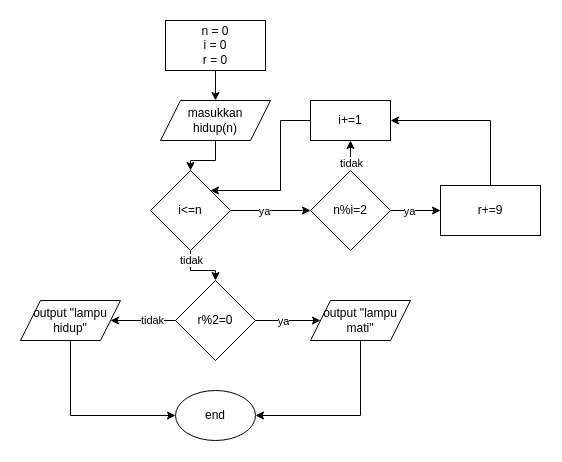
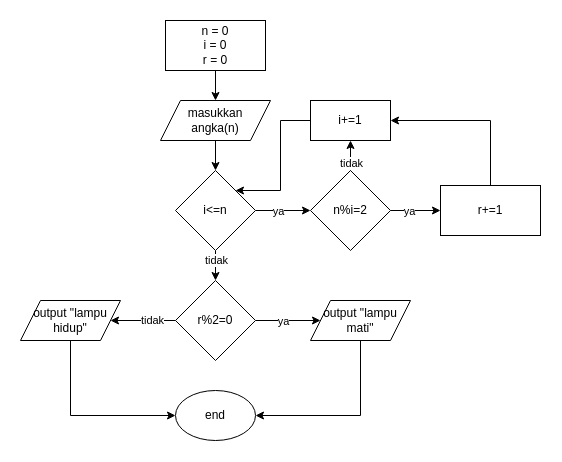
  <mxCell id="0" />
  <mxCell id="1" parent="0" />
  <mxCell id="2" value="" style="edgeStyle=orthogonalEdgeStyle;rounded=0;orthogonalLoop=1;jettySize=auto;html=1;" edge="1" parent="1" source="3" target="10"><mxGeometry relative="1" as="geometry" /></mxCell>
- <mxCell id="3" value="masukkan&lt;br&gt;hidup(n)" style="shape=parallelogram;perimeter=parallelogramPerimeter;whiteSpace=wrap;html=1;fixedSize=1;" vertex="1" parent="1"><mxGeometry x="160" y="100" width="110" height="40" as="geometry" /></mxCell>
+ <mxCell id="3" value="masukkan&lt;br&gt;angka(n)" style="shape=parallelogram;perimeter=parallelogramPerimeter;whiteSpace=wrap;html=1;fixedSize=1;" vertex="1" parent="1"><mxGeometry x="160" y="100" width="110" height="40" as="geometry" /></mxCell>
  <mxCell id="4" style="edgeStyle=orthogonalEdgeStyle;rounded=0;orthogonalLoop=1;jettySize=auto;html=1;entryX=0.5;entryY=0;entryDx=0;entryDy=0;" edge="1" parent="1" source="5" target="3"><mxGeometry relative="1" as="geometry" /></mxCell>
  <mxCell id="5" value="n = 0&lt;br&gt;i = 0&lt;br&gt;r = 0" style="rounded=0;whiteSpace=wrap;html=1;" vertex="1" parent="1"><mxGeometry x="165" y="20" width="100" height="50" as="geometry" /></mxCell>
  <mxCell id="6" value="" style="edgeStyle=orthogonalEdgeStyle;rounded=0;orthogonalLoop=1;jettySize=auto;html=1;" edge="1" parent="1" source="10" target="22"><mxGeometry relative="1" as="geometry" /></mxCell>
  <mxCell id="7" value="tidak" style="edgeLabel;html=1;align=center;verticalAlign=middle;resizable=0;points=[];" vertex="1" connectable="0" parent="6"><mxGeometry x="-0.658" relative="1" as="geometry"><mxPoint as="offset" /></mxGeometry></mxCell>
  <mxCell id="8" value="" style="edgeStyle=orthogonalEdgeStyle;rounded=0;orthogonalLoop=1;jettySize=auto;html=1;" edge="1" parent="1" source="10" target="13"><mxGeometry relative="1" as="geometry" /></mxCell>
  <mxCell id="9" value="ya" style="edgeLabel;html=1;align=center;verticalAlign=middle;resizable=0;points=[];" vertex="1" connectable="0" parent="8"><mxGeometry x="-0.183" relative="1" as="geometry"><mxPoint as="offset" /></mxGeometry></mxCell>
- <mxCell id="10" value="i&amp;lt;=n" style="rhombus;whiteSpace=wrap;html=1;" vertex="1" parent="1"><mxGeometry x="150" y="170" width="80" height="80" as="geometry" /></mxCell>
+ <mxCell id="10" value="i&amp;lt;=n" style="rhombus;whiteSpace=wrap;html=1;" vertex="1" parent="1"><mxGeometry x="175" y="170" width="80" height="80" as="geometry" /></mxCell>
  <mxCell id="11" value="" style="edgeStyle=orthogonalEdgeStyle;rounded=0;orthogonalLoop=1;jettySize=auto;html=1;" edge="1" parent="1" source="13" target="29"><mxGeometry relative="1" as="geometry" /></mxCell>
  <mxCell id="12" value="tidak" style="edgeLabel;html=1;align=center;verticalAlign=middle;resizable=0;points=[];" vertex="1" connectable="0" parent="11"><mxGeometry x="-0.677" relative="1" as="geometry"><mxPoint as="offset" /></mxGeometry></mxCell>
  <mxCell id="13" value="n%i=2" style="rhombus;whiteSpace=wrap;html=1;" vertex="1" parent="1"><mxGeometry x="310" y="170" width="80" height="80" as="geometry" /></mxCell>
  <mxCell id="14" style="edgeStyle=orthogonalEdgeStyle;rounded=0;orthogonalLoop=1;jettySize=auto;html=1;entryX=1;entryY=0.5;entryDx=0;entryDy=0;" edge="1" parent="1" source="15" target="29"><mxGeometry relative="1" as="geometry"><Array as="points"><mxPoint x="490" y="120" /></Array></mxGeometry></mxCell>
- <mxCell id="15" value="r+=9" style="rounded=0;whiteSpace=wrap;html=1;" vertex="1" parent="1"><mxGeometry x="440" y="185" width="100" height="50" as="geometry" /></mxCell>
+ <mxCell id="15" value="r+=1" style="rounded=0;whiteSpace=wrap;html=1;" vertex="1" parent="1"><mxGeometry x="440" y="185" width="100" height="50" as="geometry" /></mxCell>
  <mxCell id="16" value="" style="edgeStyle=orthogonalEdgeStyle;rounded=0;orthogonalLoop=1;jettySize=auto;html=1;" edge="1" parent="1" source="13" target="15"><mxGeometry relative="1" as="geometry" /></mxCell>
  <mxCell id="17" value="ya" style="edgeLabel;html=1;align=center;verticalAlign=middle;resizable=0;points=[];" vertex="1" connectable="0" parent="16"><mxGeometry x="-0.296" relative="1" as="geometry"><mxPoint as="offset" /></mxGeometry></mxCell>
  <mxCell id="18" value="" style="edgeStyle=orthogonalEdgeStyle;rounded=0;orthogonalLoop=1;jettySize=auto;html=1;" edge="1" parent="1" source="22" target="24"><mxGeometry relative="1" as="geometry" /></mxCell>
  <mxCell id="19" value="ya" style="edgeLabel;html=1;align=center;verticalAlign=middle;resizable=0;points=[];" vertex="1" connectable="0" parent="18"><mxGeometry x="-0.177" relative="1" as="geometry"><mxPoint as="offset" /></mxGeometry></mxCell>
  <mxCell id="20" value="" style="edgeStyle=orthogonalEdgeStyle;rounded=0;orthogonalLoop=1;jettySize=auto;html=1;" edge="1" parent="1" source="22" target="26"><mxGeometry relative="1" as="geometry" /></mxCell>
  <mxCell id="21" value="tidak" style="edgeLabel;html=1;align=center;verticalAlign=middle;resizable=0;points=[];" vertex="1" connectable="0" parent="20"><mxGeometry x="-0.27" y="-1" relative="1" as="geometry"><mxPoint as="offset" /></mxGeometry></mxCell>
  <mxCell id="22" value="r%2=0" style="rhombus;whiteSpace=wrap;html=1;" vertex="1" parent="1"><mxGeometry x="175" y="280" width="80" height="80" as="geometry" /></mxCell>
  <mxCell id="23" style="edgeStyle=orthogonalEdgeStyle;rounded=0;orthogonalLoop=1;jettySize=auto;html=1;entryX=1;entryY=0.5;entryDx=0;entryDy=0;" edge="1" parent="1" source="24" target="27"><mxGeometry relative="1" as="geometry"><Array as="points"><mxPoint x="360" y="415" /></Array></mxGeometry></mxCell>
  <mxCell id="24" value="output &quot;lampu mati&quot;" style="shape=parallelogram;perimeter=parallelogramPerimeter;whiteSpace=wrap;html=1;fixedSize=1;" vertex="1" parent="1"><mxGeometry x="310" y="300" width="100" height="40" as="geometry" /></mxCell>
  <mxCell id="25" style="edgeStyle=orthogonalEdgeStyle;rounded=0;orthogonalLoop=1;jettySize=auto;html=1;entryX=0;entryY=0.5;entryDx=0;entryDy=0;" edge="1" parent="1" source="26" target="27"><mxGeometry relative="1" as="geometry"><Array as="points"><mxPoint x="70" y="415" /></Array></mxGeometry></mxCell>
  <mxCell id="26" value="output &quot;lampu hidup&quot;" style="shape=parallelogram;perimeter=parallelogramPerimeter;whiteSpace=wrap;html=1;fixedSize=1;" vertex="1" parent="1"><mxGeometry x="20" y="300" width="100" height="40" as="geometry" /></mxCell>
  <mxCell id="27" value="end" style="ellipse;whiteSpace=wrap;html=1;" vertex="1" parent="1"><mxGeometry x="175" y="390" width="80" height="50" as="geometry" /></mxCell>
  <mxCell id="28" style="edgeStyle=orthogonalEdgeStyle;rounded=0;orthogonalLoop=1;jettySize=auto;html=1;entryX=1;entryY=0;entryDx=0;entryDy=0;" edge="1" parent="1" source="29" target="10"><mxGeometry relative="1" as="geometry"><Array as="points"><mxPoint x="280" y="120" /><mxPoint x="280" y="190" /></Array></mxGeometry></mxCell>
  <mxCell id="29" value="i+=1" style="rounded=0;whiteSpace=wrap;html=1;" vertex="1" parent="1"><mxGeometry x="310" y="100" width="80" height="40" as="geometry" /></mxCell>
